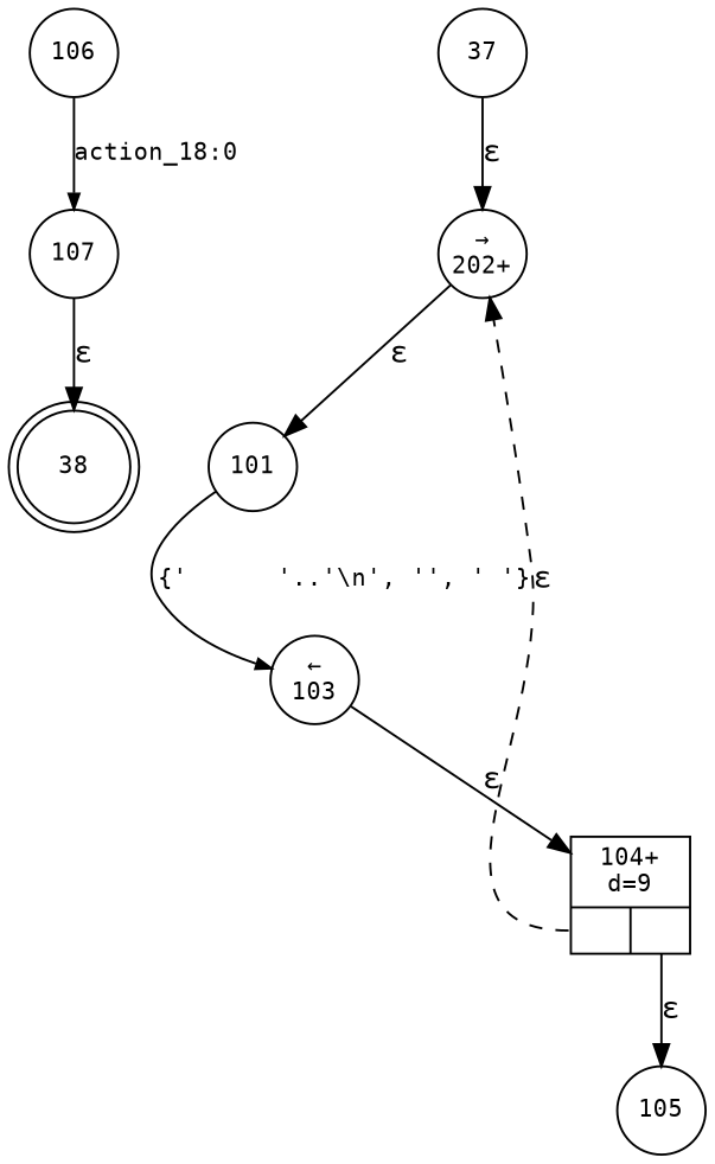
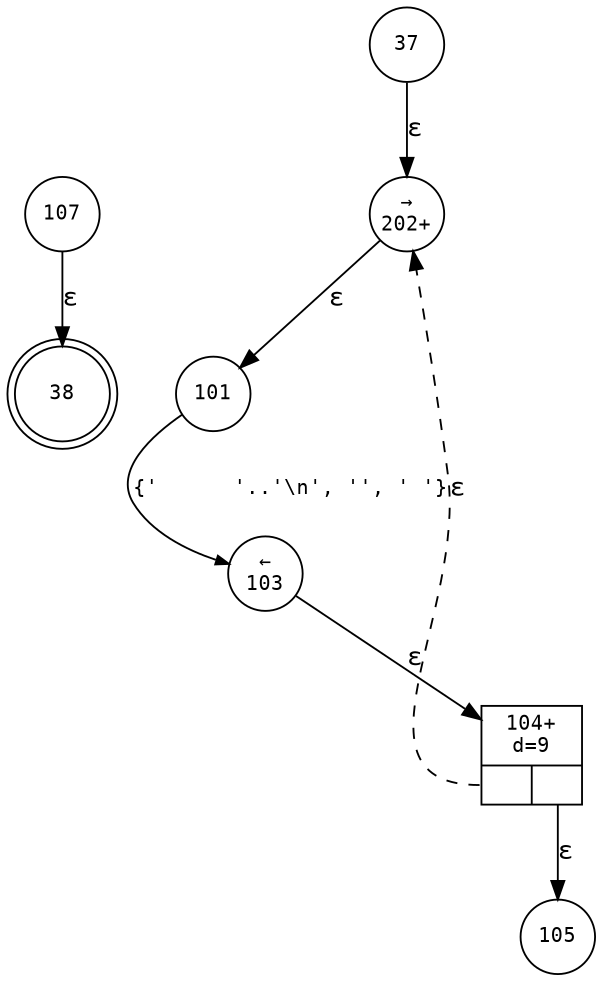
  digraph {
    fontname="DejaVu Sans Mono"
    rankdir=TB
    node [fixedsize=true fontname="DejaVu Sans Mono" fontsize=11 shape=circle peripheries=1]
    edge [fontname="DejaVu Sans Mono"]
    n1 [label=38 shape=doublecircle width=.6 peripheries=""]
    n2 [label=37 width=.55]
    n3 [label="&rarr;\n202+" width=.55]
    n4 [label=101 width=.55]
    n5 [label="&larr;\n103" width=.55]
    n6 [fixedsize=false label="{104+\nd=9|{<p0>|<p1>}}" shape=record]
    n7 [label=105 width=.55]
-   n8 [label=106 width=.55]
    n9 [label=107 width=.55]
    n2 -> n3 [label="&epsilon;"]
    n3 -> n4 [label="&epsilon;"]
    n4 -> n5 [arrowhead=normal arrowsize=.7 fontsize=11 label="{'	'..'\\n', '', ' '}"]
    n5 -> n6 [label="&epsilon;"]
    n6 -> n3 [label="&epsilon;" style=dashed tailport=p0]
    n6 -> n7 [label="&epsilon;" tailport=p1]
-   n8 -> n9 [arrowhead=normal arrowsize=.7 fontsize=11 label="action_18:0"]
    n9 -> n1 [label="&epsilon;"]
  }
